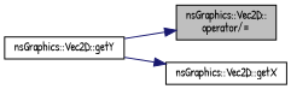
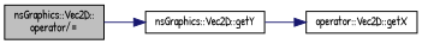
  digraph {
    fontname="Patrick Hand"
    rankdir=LR
    node [color=black fillcolor=white fontname="Patrick Hand" fontsize=10 shape=record style=filled]
    edge [color=midnightblue fontname="Patrick Hand" fontsize=10 labelfontname=Helvetica labelfontsize=10 style=solid]
    n1 [fillcolor=grey75 fontcolor=black height=0.2 label="nsGraphics::Vec2D::\loperator/=" width=0.4]
    n2 [height=0.2 label="nsGraphics::Vec2D::getY" width=0.4]
-   n3 [height=0.2 label="nsGraphics::Vec2D::getX" width=0.4]
-   n2 -> n1
+   n3 [height=0.2 label="operator::Vec2D::getX" width=0.4]
+   n1 -> n2
    n2 -> n3
  }
